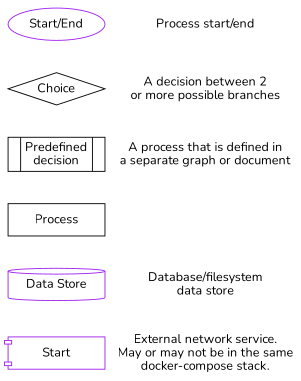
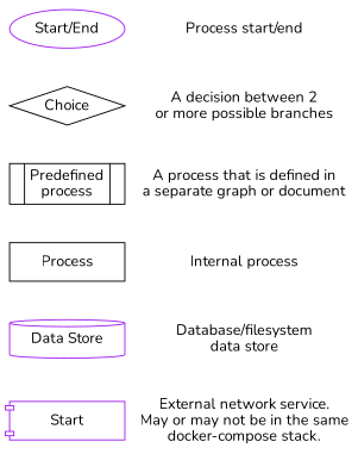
  digraph {
    fontname=Nunito
    nodesep=0.2
    node [fontname=Nunito margin=0 shape=plaintext]
    edge [fontname=Nunito style=invis]
    n1 [label=Choice shape=diamond width=1.5]
-   n2 [label="|Predefined\ndecision|" shape=record width=1.5]
+   n2 [label="|Predefined\nprocess|" shape=record width=1.5]
    n3 [label=Process shape=rect width=1.5]
    n4 [label="A decision between 2\nor more possible branches" width=1.5]
    n5 [label="A process that is defined in\na separate graph or document" width=1.5]
+   n6 [label="Internal process" width=1.5]
    n7 [color=purple label="Data Store" shape=cylinder width=1.5]
    n8 [label="Database/filesystem\ndata store" width=1.5]
    n9 [color=purple label=Start shape=component width=1.5]
    n10 [label="External network service.\nMay or may not be in the same\ndocker-compose stack." width=1.5]
    n11 [color=purple label="Start/End" width=1.5 shape=""]
    n12 [label="Process start/end" width=1.5]
    n1 -> n2
    n2 -> n3
    n3 -> n7
    n4 -> n5
+   n5 -> n6
+   n6 -> n8
    n7 -> n9
    n8 -> n10
    n11 -> n1
    n12 -> n4
  }
